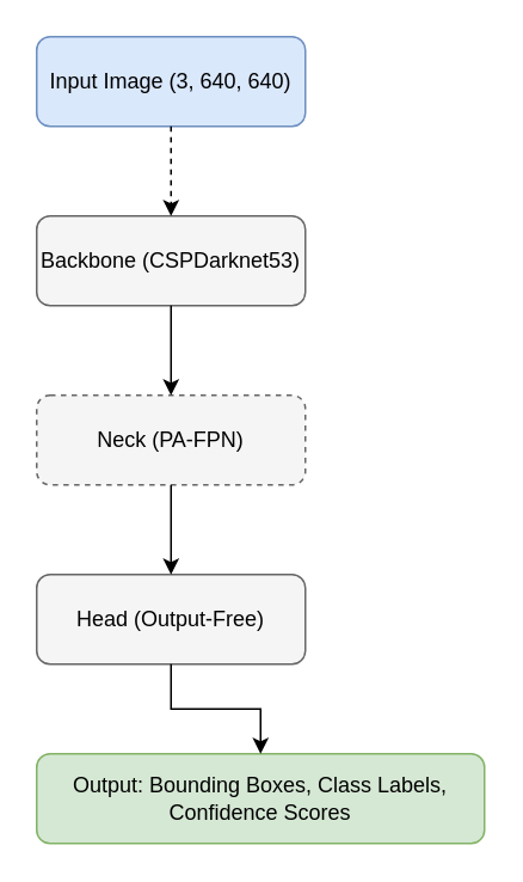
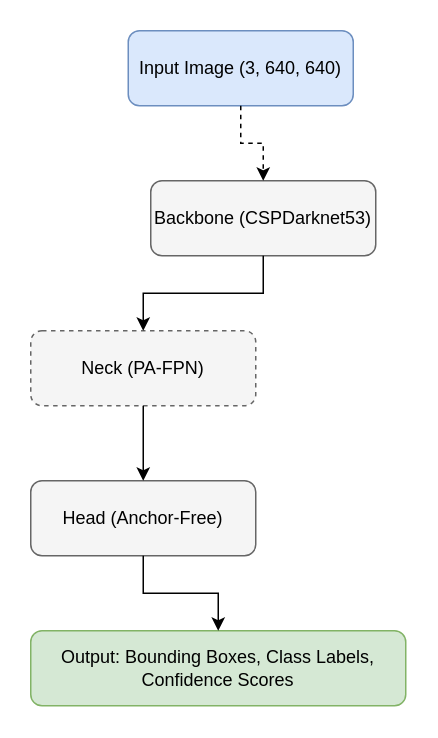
  <mxCell id="0" />
  <mxCell id="1" parent="0" />
- <mxCell id="2" value="Input Image (3, 640, 640)" style="rounded=1;whiteSpace=wrap;html=1;fillColor=#dae8fc;strokeColor=#6c8ebf;" vertex="1" parent="1"><mxGeometry x="20" y="20" width="150" height="50" as="geometry" /></mxCell>
- <mxCell id="3" value="Backbone (CSPDarknet53)" style="rounded=1;whiteSpace=wrap;html=1;fillColor=#f5f5f5;strokeColor=#666666;" vertex="1" parent="1"><mxGeometry x="20" y="120" width="150" height="50" as="geometry" /></mxCell>
+ <mxCell id="2" value="Input Image (3, 640, 640)" style="rounded=1;whiteSpace=wrap;html=1;fillColor=#dae8fc;strokeColor=#6c8ebf;" vertex="1" parent="1"><mxGeometry x="85" y="20" width="150" height="50" as="geometry" /></mxCell>
+ <mxCell id="3" value="Backbone (CSPDarknet53)" style="rounded=1;whiteSpace=wrap;html=1;fillColor=#f5f5f5;strokeColor=#666666;" vertex="1" parent="1"><mxGeometry x="100" y="120" width="150" height="50" as="geometry" /></mxCell>
  <mxCell id="4" value="Neck (PA-FPN)" style="rounded=1;whiteSpace=wrap;html=1;fillColor=#f5f5f5;strokeColor=#666666;dashed=1;" vertex="1" parent="1"><mxGeometry x="20" y="220" width="150" height="50" as="geometry" /></mxCell>
- <mxCell id="5" value="Head (Output-Free)" style="rounded=1;whiteSpace=wrap;html=1;fillColor=#f5f5f5;strokeColor=#666666;" vertex="1" parent="1"><mxGeometry x="20" y="320" width="150" height="50" as="geometry" /></mxCell>
+ <mxCell id="5" value="Head (Anchor-Free)" style="rounded=1;whiteSpace=wrap;html=1;fillColor=#f5f5f5;strokeColor=#666666;" vertex="1" parent="1"><mxGeometry x="20" y="320" width="150" height="50" as="geometry" /></mxCell>
  <mxCell id="6" value="Output: Bounding Boxes, Class Labels, Confidence Scores" style="rounded=1;whiteSpace=wrap;html=1;fillColor=#d5e8d4;strokeColor=#82b366;" vertex="1" parent="1"><mxGeometry x="20" y="420" width="250" height="50" as="geometry" /></mxCell>
  <mxCell id="7" style="edgeStyle=orthogonalEdgeStyle;rounded=0;orthogonalLoop=1;jettySize=auto;html=1;dashed=1;" edge="1" parent="1" source="2" target="3"><mxGeometry relative="1" as="geometry" /></mxCell>
  <mxCell id="8" style="edgeStyle=orthogonalEdgeStyle;rounded=0;orthogonalLoop=1;jettySize=auto;html=1;" edge="1" parent="1" source="3" target="4"><mxGeometry relative="1" as="geometry" /></mxCell>
  <mxCell id="9" style="edgeStyle=orthogonalEdgeStyle;rounded=0;orthogonalLoop=1;jettySize=auto;html=1;" edge="1" parent="1" source="4" target="5"><mxGeometry relative="1" as="geometry" /></mxCell>
  <mxCell id="10" style="edgeStyle=orthogonalEdgeStyle;rounded=0;orthogonalLoop=1;jettySize=auto;html=1;" edge="1" parent="1" source="5" target="6"><mxGeometry relative="1" as="geometry" /></mxCell>
